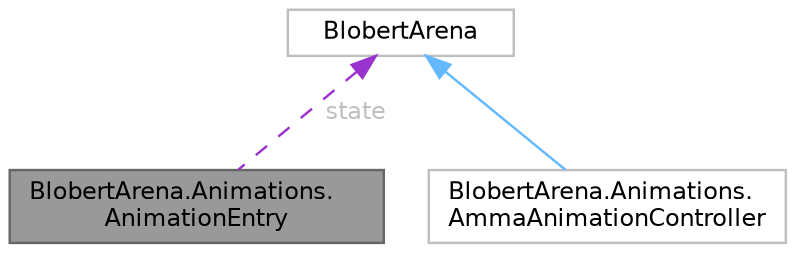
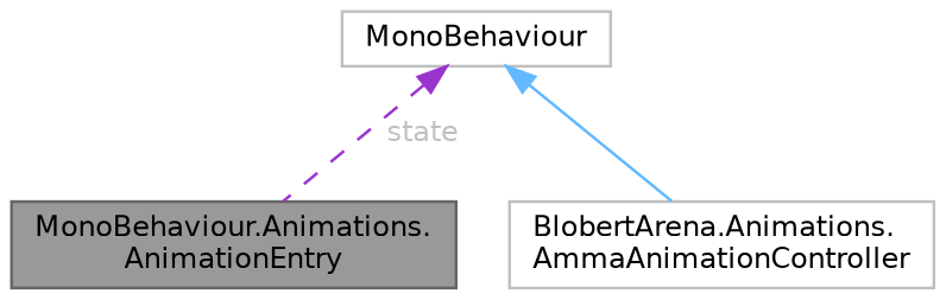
  digraph {
    node [color=grey75 fillcolor=white fontname=Helvetica fontsize=10 shape=box style=filled]
    edge [dir=back fontname=Helvetica fontsize=10 labelfontname=Helvetica labelfontsize=10]
-   n1 [color=gray40 fillcolor=grey60 fontcolor=black height=0.2 label="BlobertArena.Animations.\lAnimationEntry" width=0.4]
+   n1 [color=gray40 fillcolor=grey60 fontcolor=black height=0.2 label="MonoBehaviour.Animations.\lAnimationEntry" width=0.4]
    n2 [height=0.2 label="BlobertArena.Animations.\lAmmaAnimationController" width=0.4]
-   n3 [height=0.2 label=BlobertArena width=0.4]
+   n3 [height=0.2 label=MonoBehaviour width=0.4]
    n3 -> n1 [color=darkorchid3 fontcolor=grey label=" state" style=dashed]
    n3 -> n2 [color=steelblue1 style=solid]
  }
